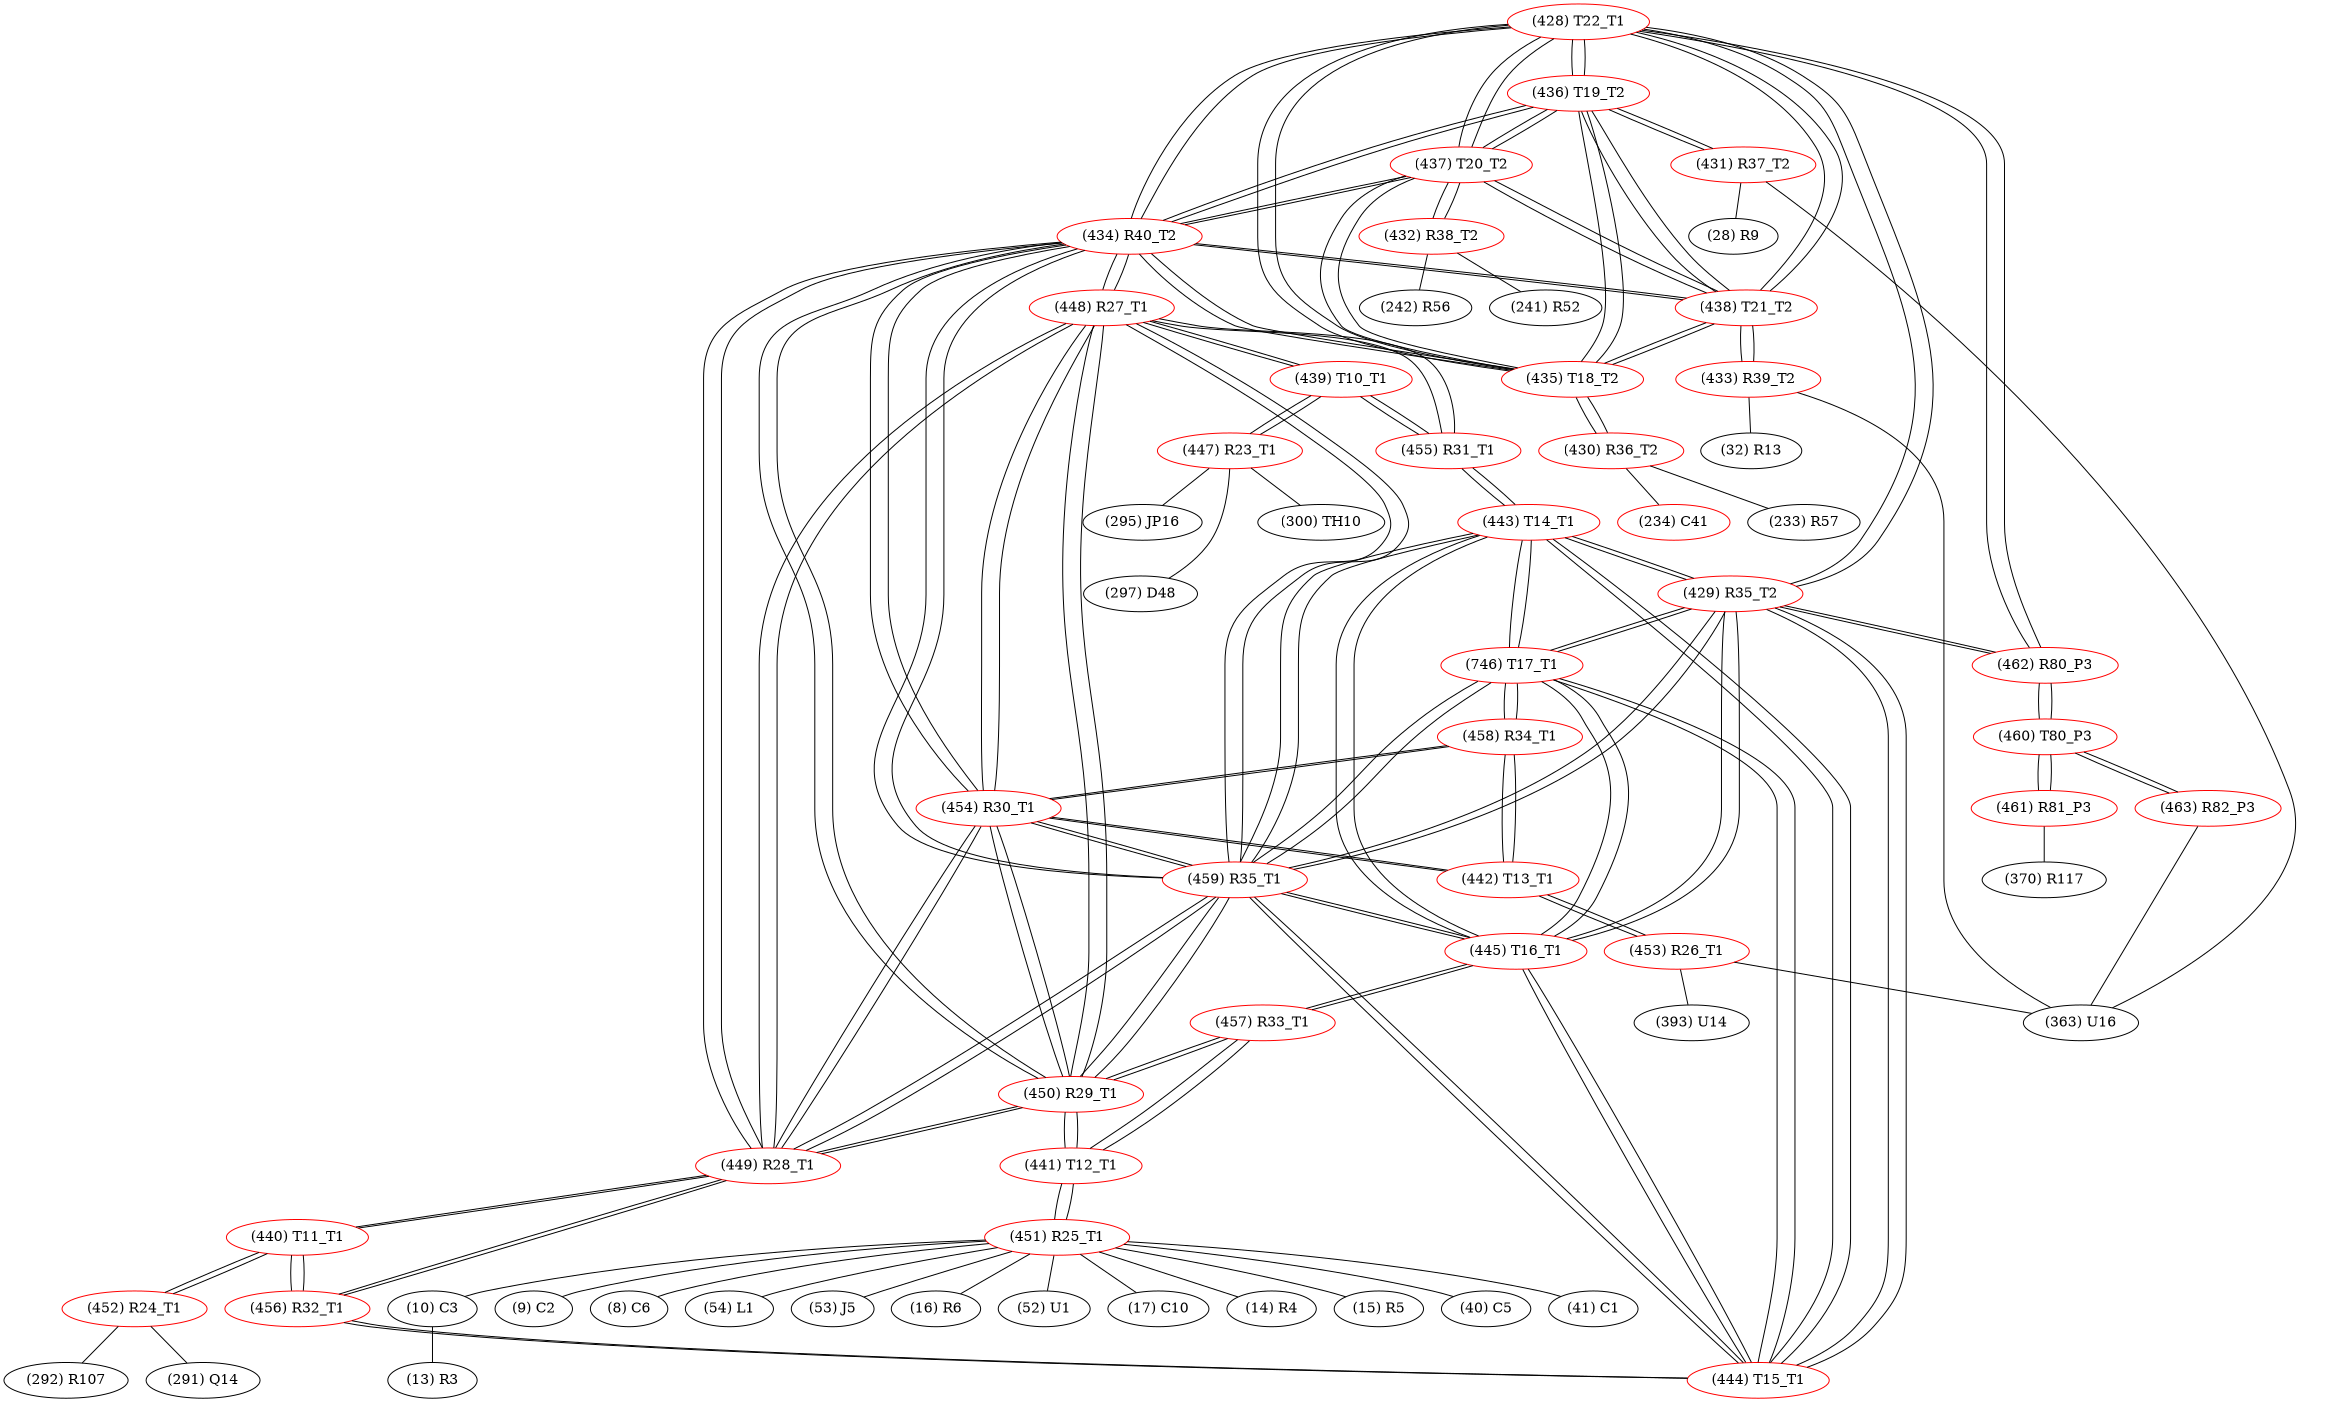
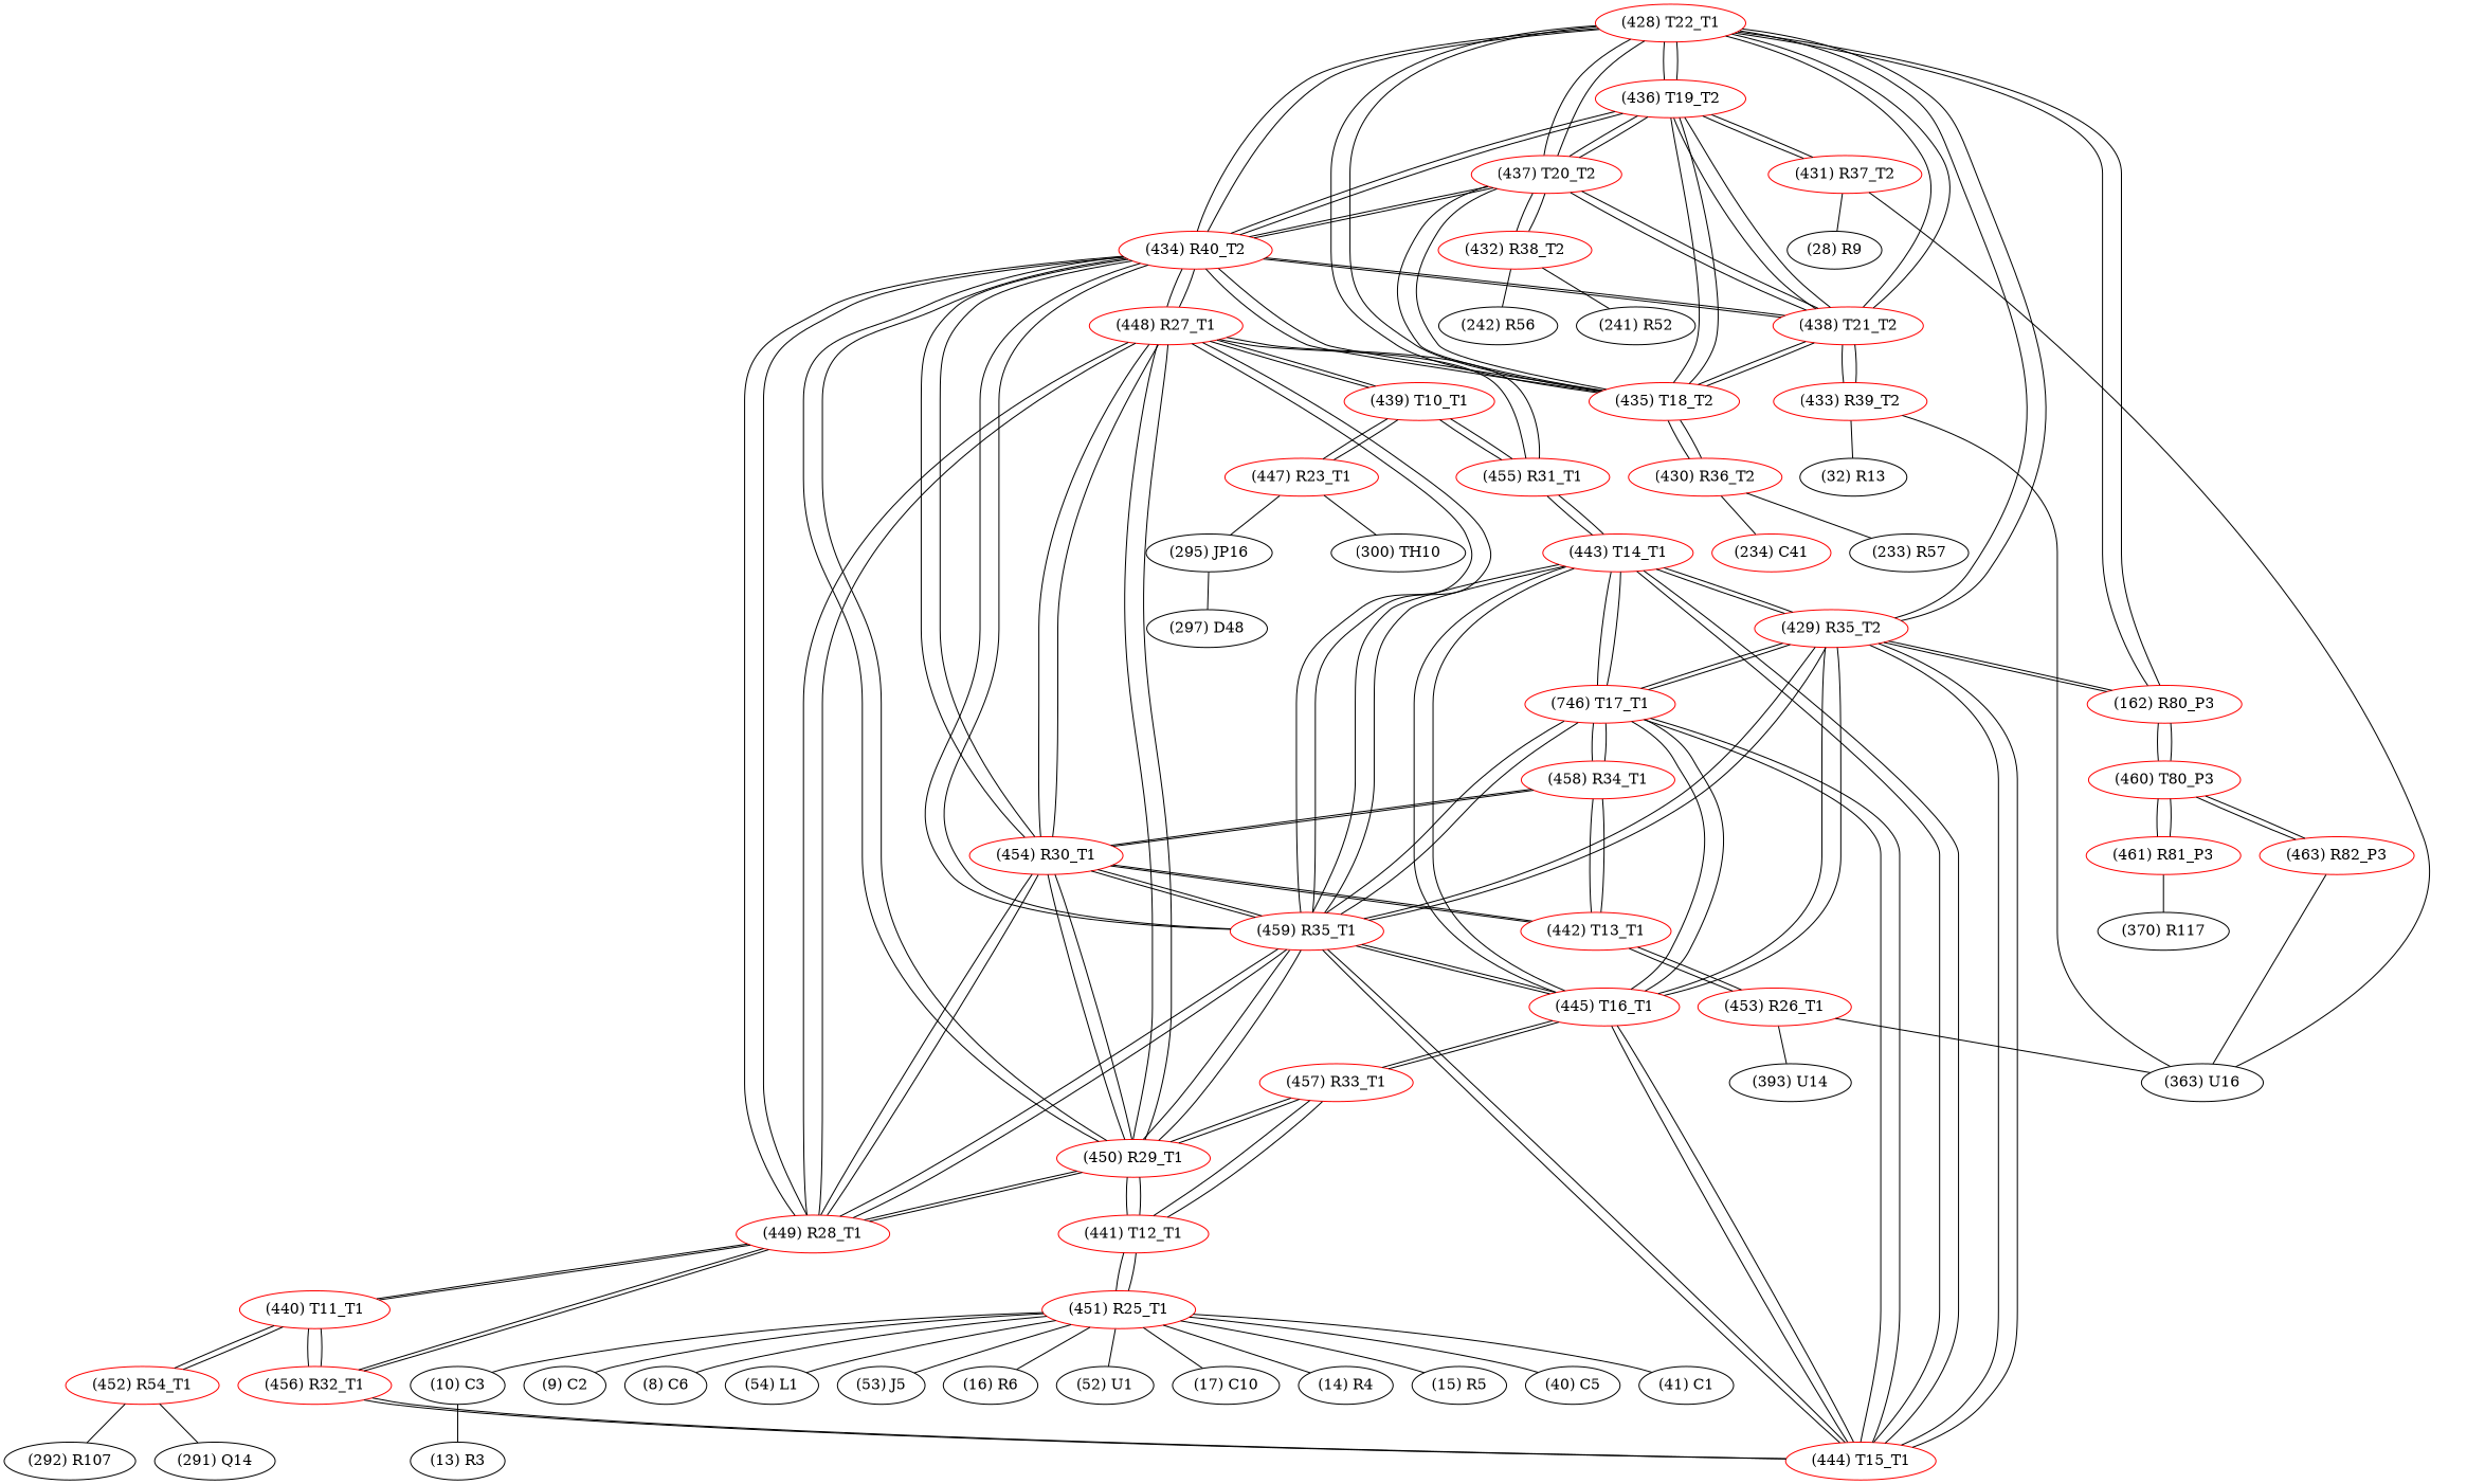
  graph {
    node [color=red]
    n1 [label="(428) T22_T1"]
    n2 [label="(436) T19_T2"]
    n3 [label="(437) T20_T2"]
    n4 [label="(438) T21_T2"]
    n5 [label="(435) T18_T2"]
    n6 [label="(434) R40_T2"]
-   n7 [label="(462) R80_P3"]
+   n7 [label="(162) R80_P3"]
    n8 [label="(429) R35_T2"]
    n9 [label="(431) R37_T2"]
    n10 [label="(432) R38_T2"]
    n11 [label="(433) R39_T2"]
    n12 [label="(430) R36_T2"]
    n13 [label="(459) R35_T1"]
    n14 [label="(450) R29_T1"]
    n15 [label="(449) R28_T1"]
    n16 [label="(454) R30_T1"]
    n17 [label="(448) R27_T1"]
    n18 [label="(460) T80_P3"]
    n19 [label="(444) T15_T1"]
    n20 [label="(445) T16_T1"]
    n21 [label="(443) T14_T1"]
    n22 [label="(746) T17_T1"]
    n23 [label="(363) U16" color=""]
    n24 [label="(28) R9" color=""]
    n25 [label="(242) R56" color=""]
    n26 [label="(241) R52" color=""]
    n27 [label="(32) R13" color=""]
    n28 [label="(233) R57" color=""]
    n29 [label="(234) C41"]
    n30 [label="(457) R33_T1"]
    n31 [label="(441) T12_T1"]
    n32 [label="(456) R32_T1"]
    n33 [label="(440) T11_T1"]
    n34 [label="(458) R34_T1"]
    n35 [label="(442) T13_T1"]
    n36 [label="(455) R31_T1"]
    n37 [label="(439) T10_T1"]
    n38 [label="(461) R81_P3"]
    n39 [label="(463) R82_P3"]
    n40 [label="(451) R25_T1"]
-   n41 [label="(452) R24_T1"]
+   n41 [label="(452) R54_T1"]
    n42 [label="(453) R26_T1"]
    n43 [label="(447) R23_T1"]
    n44 [label="(300) TH10" color=""]
    n45 [label="(295) JP16" color=""]
    n46 [label="(297) D48" color=""]
    n47 [label="(292) R107" color=""]
    n48 [label="(291) Q14" color=""]
    n49 [label="(10) C3" color=""]
    n50 [label="(9) C2" color=""]
    n51 [label="(8) C6" color=""]
    n52 [label="(54) L1" color=""]
    n53 [label="(53) J5" color=""]
    n54 [label="(16) R6" color=""]
    n55 [label="(52) U1" color=""]
    n56 [label="(17) C10" color=""]
    n57 [label="(14) R4" color=""]
    n58 [label="(15) R5" color=""]
    n59 [label="(40) C5" color=""]
    n60 [label="(41) C1" color=""]
    n61 [label="(13) R3" color=""]
    n62 [label="(393) U14" color=""]
    n63 [label="(370) R117" color=""]
    n1 -- n2
    n1 -- n3
    n1 -- n4
    n1 -- n5
    n1 -- n6
    n1 -- n7
    n1 -- n8
    n2 -- n1
    n2 -- n3
    n2 -- n4
    n2 -- n5
    n2 -- n6
    n2 -- n9
    n3 -- n1
    n3 -- n2
    n3 -- n4
    n3 -- n5
    n3 -- n6
    n3 -- n10
    n4 -- n1
    n4 -- n2
    n4 -- n3
    n4 -- n5
    n4 -- n6
    n4 -- n11
    n5 -- n1
    n5 -- n2
    n5 -- n3
    n5 -- n4
    n5 -- n6
    n5 -- n12
    n6 -- n1
    n6 -- n2
    n6 -- n3
    n6 -- n4
    n6 -- n5
    n6 -- n13
    n6 -- n14
    n6 -- n15
    n6 -- n16
    n6 -- n17
    n7 -- n1
    n7 -- n8
    n7 -- n18
    n8 -- n1
    n8 -- n7
    n8 -- n13
    n8 -- n19
    n8 -- n20
    n8 -- n21
    n8 -- n22
    n9 -- n2
    n9 -- n23
    n9 -- n24
    n10 -- n3
    n10 -- n25
    n10 -- n26
    n11 -- n4
    n11 -- n23
    n11 -- n27
    n12 -- n5
    n12 -- n28
    n12 -- n29
    n13 -- n6
    n13 -- n8
    n13 -- n14
    n13 -- n15
    n13 -- n16
    n13 -- n17
    n13 -- n19
    n13 -- n20
    n13 -- n21
    n13 -- n22
    n14 -- n6
    n14 -- n13
    n14 -- n15
    n14 -- n16
    n14 -- n17
    n14 -- n30
    n14 -- n31
    n15 -- n6
    n15 -- n13
    n15 -- n14
    n15 -- n16
    n15 -- n17
    n15 -- n32
    n15 -- n33
    n16 -- n6
    n16 -- n13
    n16 -- n14
    n16 -- n15
    n16 -- n17
    n16 -- n34
    n16 -- n35
    n17 -- n6
    n17 -- n13
    n17 -- n14
    n17 -- n15
    n17 -- n16
    n17 -- n36
    n17 -- n37
    n18 -- n7
    n18 -- n38
    n18 -- n39
    n19 -- n8
    n19 -- n13
    n19 -- n20
    n19 -- n21
    n19 -- n22
    n19 -- n32
    n20 -- n8
    n20 -- n13
    n20 -- n19
    n20 -- n21
    n20 -- n22
    n20 -- n30
    n21 -- n8
    n21 -- n13
    n21 -- n19
    n21 -- n20
    n21 -- n22
    n21 -- n36
    n22 -- n8
    n22 -- n13
    n22 -- n19
    n22 -- n20
    n22 -- n21
    n22 -- n34
    n30 -- n14
    n30 -- n20
    n30 -- n31
    n31 -- n14
    n31 -- n30
    n31 -- n40
    n32 -- n15
    n32 -- n19
    n32 -- n33
    n33 -- n15
    n33 -- n32
    n33 -- n41
    n34 -- n16
    n34 -- n22
    n34 -- n35
    n35 -- n16
    n35 -- n34
    n35 -- n42
    n36 -- n17
    n36 -- n21
    n36 -- n37
    n37 -- n17
    n37 -- n36
    n37 -- n43
    n38 -- n18
    n38 -- n63
    n39 -- n18
    n39 -- n23
    n40 -- n31
    n40 -- n49
    n40 -- n50
    n40 -- n51
    n40 -- n52
    n40 -- n53
    n40 -- n54
    n40 -- n55
    n40 -- n56
    n40 -- n57
    n40 -- n58
    n40 -- n59
    n40 -- n60
    n41 -- n33
    n41 -- n47
    n41 -- n48
    n42 -- n23
    n42 -- n35
    n42 -- n62
    n43 -- n37
    n43 -- n44
    n43 -- n45
-   n43 -- n46
+   n45 -- n46
    n49 -- n61
  }
